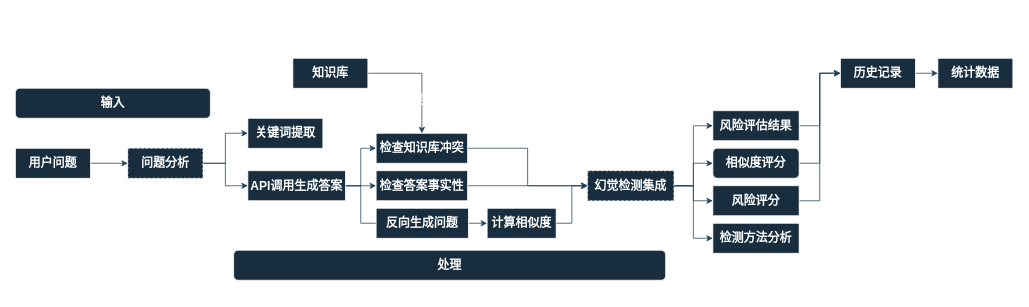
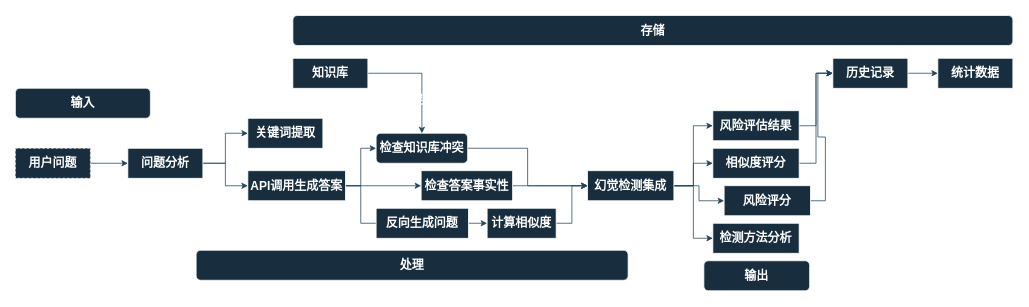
  <mxCell id="0" />
  <mxCell id="1" parent="0" />
  <mxCell id="2" style="edgeStyle=orthogonalEdgeStyle;rounded=0;orthogonalLoop=1;jettySize=auto;html=1;exitX=1;exitY=0.5;exitDx=0;exitDy=0;entryX=0;entryY=0.5;entryDx=0;entryDy=0;labelBackgroundColor=none;strokeColor=#23445D;fontColor=default;fontStyle=1;fontSize=16;" edge="1" parent="1" source="3" target="6"><mxGeometry relative="1" as="geometry" /></mxCell>
- <mxCell id="3" value="用户问题" style="rounded=0;whiteSpace=wrap;html=1;labelBackgroundColor=none;fillColor=#182E3E;strokeColor=#FFFFFF;fontColor=#FFFFFF;fontStyle=1;fontSize=16;" vertex="1" parent="1"><mxGeometry x="20" y="197" width="100" height="40" as="geometry" /></mxCell>
+ <mxCell id="3" value="用户问题" style="rounded=0;whiteSpace=wrap;html=1;labelBackgroundColor=none;fillColor=#182E3E;strokeColor=#FFFFFF;fontColor=#FFFFFF;fontStyle=1;fontSize=16;dashed=1;" vertex="1" parent="1"><mxGeometry x="20" y="197" width="100" height="40" as="geometry" /></mxCell>
  <mxCell id="4" style="edgeStyle=orthogonalEdgeStyle;rounded=0;orthogonalLoop=1;jettySize=auto;html=1;exitX=1;exitY=0.5;exitDx=0;exitDy=0;entryX=0;entryY=0.5;entryDx=0;entryDy=0;labelBackgroundColor=none;strokeColor=#23445D;fontColor=default;fontStyle=1;fontSize=16;" edge="1" parent="1" source="6" target="7"><mxGeometry relative="1" as="geometry" /></mxCell>
  <mxCell id="5" style="edgeStyle=orthogonalEdgeStyle;rounded=0;orthogonalLoop=1;jettySize=auto;html=1;exitX=1;exitY=0.5;exitDx=0;exitDy=0;entryX=0;entryY=0.5;entryDx=0;entryDy=0;labelBackgroundColor=none;strokeColor=#23445D;fontColor=default;fontStyle=1;fontSize=16;" edge="1" parent="1" source="6" target="11"><mxGeometry relative="1" as="geometry" /></mxCell>
- <mxCell id="6" value="问题分析" style="rounded=0;whiteSpace=wrap;html=1;labelBackgroundColor=none;fillColor=#182E3E;strokeColor=#FFFFFF;fontColor=#FFFFFF;fontStyle=1;fontSize=16;dashed=1;" vertex="1" parent="1"><mxGeometry x="170" y="197" width="100" height="40" as="geometry" /></mxCell>
+ <mxCell id="6" value="问题分析" style="rounded=0;whiteSpace=wrap;html=1;labelBackgroundColor=none;fillColor=#182E3E;strokeColor=#FFFFFF;fontColor=#FFFFFF;fontStyle=1;fontSize=16;" vertex="1" parent="1"><mxGeometry x="170" y="197" width="100" height="40" as="geometry" /></mxCell>
  <mxCell id="7" value="关键词提取" style="rounded=0;whiteSpace=wrap;html=1;labelBackgroundColor=none;fillColor=#182E3E;strokeColor=#FFFFFF;fontColor=#FFFFFF;fontStyle=1;fontSize=16;" vertex="1" parent="1"><mxGeometry x="330" y="157" width="100" height="40" as="geometry" /></mxCell>
  <mxCell id="8" style="edgeStyle=orthogonalEdgeStyle;rounded=0;orthogonalLoop=1;jettySize=auto;html=1;exitX=1;exitY=0.5;exitDx=0;exitDy=0;entryX=0;entryY=0.5;entryDx=0;entryDy=0;labelBackgroundColor=none;strokeColor=#23445D;fontColor=default;fontStyle=1;fontSize=16;" edge="1" parent="1" source="11" target="13"><mxGeometry relative="1" as="geometry" /></mxCell>
  <mxCell id="9" style="edgeStyle=orthogonalEdgeStyle;rounded=0;orthogonalLoop=1;jettySize=auto;html=1;exitX=1;exitY=0.5;exitDx=0;exitDy=0;entryX=0;entryY=0.5;entryDx=0;entryDy=0;labelBackgroundColor=none;strokeColor=#23445D;fontColor=default;fontStyle=1;fontSize=16;" edge="1" parent="1" source="11" target="15"><mxGeometry relative="1" as="geometry" /></mxCell>
  <mxCell id="10" style="edgeStyle=orthogonalEdgeStyle;rounded=0;orthogonalLoop=1;jettySize=auto;html=1;exitX=1;exitY=0.5;exitDx=0;exitDy=0;entryX=0;entryY=0.5;entryDx=0;entryDy=0;labelBackgroundColor=none;strokeColor=#23445D;fontColor=default;fontStyle=1;fontSize=16;endArrow=none;" edge="1" parent="1" source="11" target="17"><mxGeometry relative="1" as="geometry" /></mxCell>
  <mxCell id="11" value="API调用生成答案" style="rounded=0;whiteSpace=wrap;html=1;labelBackgroundColor=none;fillColor=#182E3E;strokeColor=#FFFFFF;fontColor=#FFFFFF;fontStyle=1;fontSize=16;" vertex="1" parent="1"><mxGeometry x="330" y="227" width="130" height="40" as="geometry" /></mxCell>
  <mxCell id="12" style="edgeStyle=orthogonalEdgeStyle;rounded=0;orthogonalLoop=1;jettySize=auto;html=1;exitX=1;exitY=0.5;exitDx=0;exitDy=0;entryX=0;entryY=0.5;entryDx=0;entryDy=0;labelBackgroundColor=none;strokeColor=#23445D;fontColor=default;fontStyle=1;fontSize=16;" edge="1" parent="1" source="13" target="24"><mxGeometry relative="1" as="geometry" /></mxCell>
- <mxCell id="13" value="检查知识库冲突" style="rounded=0;whiteSpace=wrap;html=1;labelBackgroundColor=none;fillColor=#182E3E;strokeColor=#FFFFFF;fontColor=#FFFFFF;fontStyle=1;fontSize=16;" vertex="1" parent="1"><mxGeometry x="501" y="177" width="122" height="40" as="geometry" /></mxCell>
+ <mxCell id="13" value="检查知识库冲突" style="whiteSpace=wrap;html=1;labelBackgroundColor=none;fillColor=#182E3E;strokeColor=#FFFFFF;fontColor=#FFFFFF;fontStyle=1;fontSize=16;rounded=1;" vertex="1" parent="1"><mxGeometry x="501" y="177" width="122" height="40" as="geometry" /></mxCell>
  <mxCell id="14" style="edgeStyle=orthogonalEdgeStyle;rounded=0;orthogonalLoop=1;jettySize=auto;html=1;exitX=1;exitY=0.5;exitDx=0;exitDy=0;entryX=0;entryY=0.5;entryDx=0;entryDy=0;labelBackgroundColor=none;strokeColor=#23445D;fontColor=default;fontStyle=1;fontSize=16;" edge="1" parent="1" source="15" target="24"><mxGeometry relative="1" as="geometry" /></mxCell>
- <mxCell id="15" value="检查答案事实性" style="rounded=0;whiteSpace=wrap;html=1;labelBackgroundColor=none;fillColor=#182E3E;strokeColor=#FFFFFF;fontColor=#FFFFFF;fontStyle=1;fontSize=16;" vertex="1" parent="1"><mxGeometry x="501" y="227" width="122" height="40" as="geometry" /></mxCell>
+ <mxCell id="15" value="检查答案事实性" style="rounded=0;whiteSpace=wrap;html=1;labelBackgroundColor=none;fillColor=#182E3E;strokeColor=#FFFFFF;fontColor=#FFFFFF;fontStyle=1;fontSize=16;" vertex="1" parent="1"><mxGeometry x="561" y="227" width="122" height="40" as="geometry" /></mxCell>
  <mxCell id="16" style="edgeStyle=orthogonalEdgeStyle;rounded=0;orthogonalLoop=1;jettySize=auto;html=1;exitX=1;exitY=0.5;exitDx=0;exitDy=0;entryX=0;entryY=0.5;entryDx=0;entryDy=0;labelBackgroundColor=none;strokeColor=#23445D;fontColor=default;fontStyle=1;fontSize=16;" edge="1" parent="1" source="17" target="19"><mxGeometry relative="1" as="geometry" /></mxCell>
  <mxCell id="17" value="反向生成问题" style="rounded=0;whiteSpace=wrap;html=1;labelBackgroundColor=none;fillColor=#182E3E;strokeColor=#FFFFFF;fontColor=#FFFFFF;fontStyle=1;fontSize=16;" vertex="1" parent="1"><mxGeometry x="501" y="277" width="123" height="40" as="geometry" /></mxCell>
  <mxCell id="18" style="edgeStyle=orthogonalEdgeStyle;rounded=0;orthogonalLoop=1;jettySize=auto;html=1;exitX=1;exitY=0.5;exitDx=0;exitDy=0;entryX=0;entryY=0.5;entryDx=0;entryDy=0;strokeColor=#23445D;" edge="1" parent="1" source="19" target="24"><mxGeometry relative="1" as="geometry" /></mxCell>
  <mxCell id="19" value="计算相似度" style="rounded=0;whiteSpace=wrap;html=1;labelBackgroundColor=none;fillColor=#182E3E;strokeColor=#FFFFFF;fontColor=#FFFFFF;fontStyle=1;fontSize=16;" vertex="1" parent="1"><mxGeometry x="649" y="277" width="92" height="40" as="geometry" /></mxCell>
  <mxCell id="20" style="edgeStyle=orthogonalEdgeStyle;rounded=0;orthogonalLoop=1;jettySize=auto;html=1;exitX=1;exitY=0.5;exitDx=0;exitDy=0;entryX=0;entryY=0.5;entryDx=0;entryDy=0;labelBackgroundColor=none;strokeColor=#23445D;fontColor=default;fontStyle=1;fontSize=16;" edge="1" parent="1" source="24" target="33"><mxGeometry relative="1" as="geometry" /></mxCell>
  <mxCell id="21" style="edgeStyle=orthogonalEdgeStyle;rounded=0;orthogonalLoop=1;jettySize=auto;html=1;exitX=1;exitY=0.5;exitDx=0;exitDy=0;entryX=0;entryY=0.5;entryDx=0;entryDy=0;labelBackgroundColor=none;strokeColor=#23445D;fontColor=default;fontStyle=1;fontSize=16;" edge="1" parent="1" source="24" target="35"><mxGeometry relative="1" as="geometry" /></mxCell>
  <mxCell id="22" style="edgeStyle=orthogonalEdgeStyle;rounded=0;orthogonalLoop=1;jettySize=auto;html=1;exitX=1;exitY=0.5;exitDx=0;exitDy=0;entryX=0;entryY=0.5;entryDx=0;entryDy=0;labelBackgroundColor=none;strokeColor=#23445D;fontColor=default;fontStyle=1;fontSize=16;" edge="1" parent="1" source="24" target="37"><mxGeometry relative="1" as="geometry" /></mxCell>
  <mxCell id="23" style="edgeStyle=orthogonalEdgeStyle;rounded=0;orthogonalLoop=1;jettySize=auto;html=1;exitX=1;exitY=0.5;exitDx=0;exitDy=0;entryX=0;entryY=0.5;entryDx=0;entryDy=0;labelBackgroundColor=none;strokeColor=#23445D;fontColor=default;fontStyle=1;fontSize=16;" edge="1" parent="1" source="24" target="38"><mxGeometry relative="1" as="geometry" /></mxCell>
- <mxCell id="24" value="幻觉检测集成" style="rounded=0;whiteSpace=wrap;html=1;labelBackgroundColor=none;fillColor=#182E3E;strokeColor=#FFFFFF;fontColor=#FFFFFF;fontStyle=1;fontSize=16;dashed=1;" vertex="1" parent="1"><mxGeometry x="783" y="227" width="115" height="40" as="geometry" /></mxCell>
- <mxCell id="25" value="输入" style="rounded=1;whiteSpace=wrap;html=1;labelBackgroundColor=none;fillColor=#182E3E;strokeColor=#FFFFFF;fontColor=#FFFFFF;fontStyle=1;fontSize=16;" vertex="1" parent="1"><mxGeometry x="20" y="117" width="260" height="40" as="geometry" /></mxCell>
- <mxCell id="26" value="处理" style="rounded=1;whiteSpace=wrap;html=1;labelBackgroundColor=none;fillColor=#182E3E;strokeColor=#FFFFFF;fontColor=#FFFFFF;fontStyle=1;fontSize=16;" vertex="1" parent="1"><mxGeometry x="311" y="333" width="576" height="40" as="geometry" /></mxCell>
+ <mxCell id="24" value="幻觉检测集成" style="rounded=0;whiteSpace=wrap;html=1;labelBackgroundColor=none;fillColor=#182E3E;strokeColor=#FFFFFF;fontColor=#FFFFFF;fontStyle=1;fontSize=16;" vertex="1" parent="1"><mxGeometry x="783" y="227" width="115" height="40" as="geometry" /></mxCell>
+ <mxCell id="25" value="输入" style="rounded=1;whiteSpace=wrap;html=1;labelBackgroundColor=none;fillColor=#182E3E;strokeColor=#FFFFFF;fontColor=#FFFFFF;fontStyle=1;fontSize=16;" vertex="1" parent="1"><mxGeometry x="20" y="117" width="180" height="40" as="geometry" /></mxCell>
+ <mxCell id="26" value="处理" style="rounded=1;whiteSpace=wrap;html=1;labelBackgroundColor=none;fillColor=#182E3E;strokeColor=#FFFFFF;fontColor=#FFFFFF;fontStyle=1;fontSize=16;" vertex="1" parent="1"><mxGeometry x="261" y="333" width="576" height="40" as="geometry" /></mxCell>
  <mxCell id="27" style="edgeStyle=orthogonalEdgeStyle;rounded=0;orthogonalLoop=1;jettySize=auto;html=1;exitX=1;exitY=0.5;exitDx=0;exitDy=0;entryX=0.5;entryY=0;entryDx=0;entryDy=0;labelBackgroundColor=none;strokeColor=#23445D;fontColor=default;fontStyle=1;fontSize=16;" edge="1" parent="1" source="29" target="13"><mxGeometry relative="1" as="geometry" /></mxCell>
  <mxCell id="28" value="冲突检查" style="edgeLabel;html=1;align=center;verticalAlign=middle;resizable=0;points=[];labelBackgroundColor=none;fontColor=#FFFFFF;fontStyle=1;fontSize=16;" vertex="1" connectable="0" parent="27"><mxGeometry x="0.015" y="-1" relative="1" as="geometry"><mxPoint x="1" y="30" as="offset" /></mxGeometry></mxCell>
  <mxCell id="29" value="知识库" style="rounded=0;whiteSpace=wrap;html=1;labelBackgroundColor=none;fillColor=#182E3E;strokeColor=#FFFFFF;fontColor=#FFFFFF;fontStyle=1;fontSize=16;" vertex="1" parent="1"><mxGeometry x="390" y="77" width="100" height="40" as="geometry" /></mxCell>
+ <mxCell id="30" value="存储" style="rounded=1;whiteSpace=wrap;html=1;labelBackgroundColor=none;fillColor=#182E3E;strokeColor=#FFFFFF;fontColor=#FFFFFF;fontStyle=1;fontSize=16;" vertex="1" parent="1"><mxGeometry x="390" y="20" width="960" height="40" as="geometry" /></mxCell>
+ <mxCell id="31" value="输出" style="rounded=1;whiteSpace=wrap;html=1;labelBackgroundColor=none;fillColor=#182E3E;strokeColor=#FFFFFF;fontColor=#FFFFFF;fontStyle=1;fontSize=16;" vertex="1" parent="1"><mxGeometry x="938" y="347" width="141" height="40" as="geometry" /></mxCell>
  <mxCell id="32" style="edgeStyle=orthogonalEdgeStyle;rounded=0;orthogonalLoop=1;jettySize=auto;html=1;exitX=1;exitY=0.5;exitDx=0;exitDy=0;entryX=0;entryY=0.5;entryDx=0;entryDy=0;labelBackgroundColor=none;strokeColor=#23445D;fontColor=default;fontStyle=1;fontSize=16;" edge="1" parent="1" source="33" target="40"><mxGeometry relative="1" as="geometry" /></mxCell>
  <mxCell id="33" value="风险评估结果" style="rounded=0;whiteSpace=wrap;html=1;labelBackgroundColor=none;fillColor=#182E3E;strokeColor=#FFFFFF;fontColor=#FFFFFF;fontStyle=1;fontSize=16;" vertex="1" parent="1"><mxGeometry x="950" y="147" width="115" height="40" as="geometry" /></mxCell>
  <mxCell id="34" style="edgeStyle=orthogonalEdgeStyle;rounded=0;orthogonalLoop=1;jettySize=auto;html=1;exitX=1;exitY=0.5;exitDx=0;exitDy=0;entryX=0;entryY=0.5;entryDx=0;entryDy=0;labelBackgroundColor=none;strokeColor=#23445D;fontColor=default;fontStyle=1;fontSize=16;" edge="1" parent="1" source="35" target="40"><mxGeometry relative="1" as="geometry" /></mxCell>
- <mxCell id="35" value="相似度评分" style="whiteSpace=wrap;html=1;labelBackgroundColor=none;fillColor=#182E3E;strokeColor=#FFFFFF;fontColor=#FFFFFF;fontStyle=1;fontSize=16;rounded=1;" vertex="1" parent="1"><mxGeometry x="950" y="197" width="115" height="40" as="geometry" /></mxCell>
+ <mxCell id="35" value="相似度评分" style="rounded=0;whiteSpace=wrap;html=1;labelBackgroundColor=none;fillColor=#182E3E;strokeColor=#FFFFFF;fontColor=#FFFFFF;fontStyle=1;fontSize=16;" vertex="1" parent="1"><mxGeometry x="950" y="197" width="115" height="40" as="geometry" /></mxCell>
  <mxCell id="36" style="edgeStyle=orthogonalEdgeStyle;rounded=0;orthogonalLoop=1;jettySize=auto;html=1;exitX=1;exitY=0.5;exitDx=0;exitDy=0;entryX=0;entryY=0.5;entryDx=0;entryDy=0;labelBackgroundColor=none;strokeColor=#23445D;fontColor=default;fontStyle=1;fontSize=16;" edge="1" parent="1" source="37" target="40"><mxGeometry relative="1" as="geometry" /></mxCell>
- <mxCell id="37" value="风险评分" style="rounded=0;whiteSpace=wrap;html=1;labelBackgroundColor=none;fillColor=#182E3E;strokeColor=#FFFFFF;fontColor=#FFFFFF;fontStyle=1;fontSize=16;" vertex="1" parent="1"><mxGeometry x="950" y="247" width="115" height="40" as="geometry" /></mxCell>
+ <mxCell id="37" value="风险评分" style="rounded=0;whiteSpace=wrap;html=1;labelBackgroundColor=none;fillColor=#182E3E;strokeColor=#FFFFFF;fontColor=#FFFFFF;fontStyle=1;fontSize=16;" vertex="1" parent="1"><mxGeometry x="965" y="247" width="115" height="40" as="geometry" /></mxCell>
  <mxCell id="38" value="检测方法分析" style="rounded=0;whiteSpace=wrap;html=1;labelBackgroundColor=none;fillColor=#182E3E;strokeColor=#FFFFFF;fontColor=#FFFFFF;fontStyle=1;fontSize=16;" vertex="1" parent="1"><mxGeometry x="950" y="297" width="115" height="40" as="geometry" /></mxCell>
  <mxCell id="39" style="edgeStyle=orthogonalEdgeStyle;rounded=0;orthogonalLoop=1;jettySize=auto;html=1;exitX=1;exitY=0.5;exitDx=0;exitDy=0;entryX=0;entryY=0.5;entryDx=0;entryDy=0;labelBackgroundColor=none;strokeColor=#23445D;fontColor=default;fontStyle=1;fontSize=16;" edge="1" parent="1" source="40" target="41"><mxGeometry relative="1" as="geometry" /></mxCell>
- <mxCell id="40" value="历史记录" style="rounded=0;whiteSpace=wrap;html=1;labelBackgroundColor=none;fillColor=#182E3E;strokeColor=#FFFFFF;fontColor=#FFFFFF;fontStyle=1;fontSize=16;" vertex="1" parent="1"><mxGeometry x="1120" y="77" width="100" height="40" as="geometry" /></mxCell>
+ <mxCell id="40" value="历史记录" style="rounded=0;whiteSpace=wrap;html=1;labelBackgroundColor=none;fillColor=#182E3E;strokeColor=#FFFFFF;fontColor=#FFFFFF;fontStyle=1;fontSize=16;" vertex="1" parent="1"><mxGeometry x="1110" y="77" width="100" height="40" as="geometry" /></mxCell>
  <mxCell id="41" value="统计数据" style="rounded=0;whiteSpace=wrap;html=1;labelBackgroundColor=none;fillColor=#182E3E;strokeColor=#FFFFFF;fontColor=#FFFFFF;fontStyle=1;fontSize=16;" vertex="1" parent="1"><mxGeometry x="1250" y="77" width="100" height="40" as="geometry" /></mxCell>
  <mxCell id="42" style="edgeStyle=orthogonalEdgeStyle;rounded=0;orthogonalLoop=1;jettySize=auto;html=1;exitX=0.5;exitY=1;exitDx=0;exitDy=0;labelBackgroundColor=none;strokeColor=#23445D;fontColor=default;fontStyle=1;fontSize=16;" edge="1" parent="1" source="41" target="41"><mxGeometry relative="1" as="geometry" /></mxCell>
